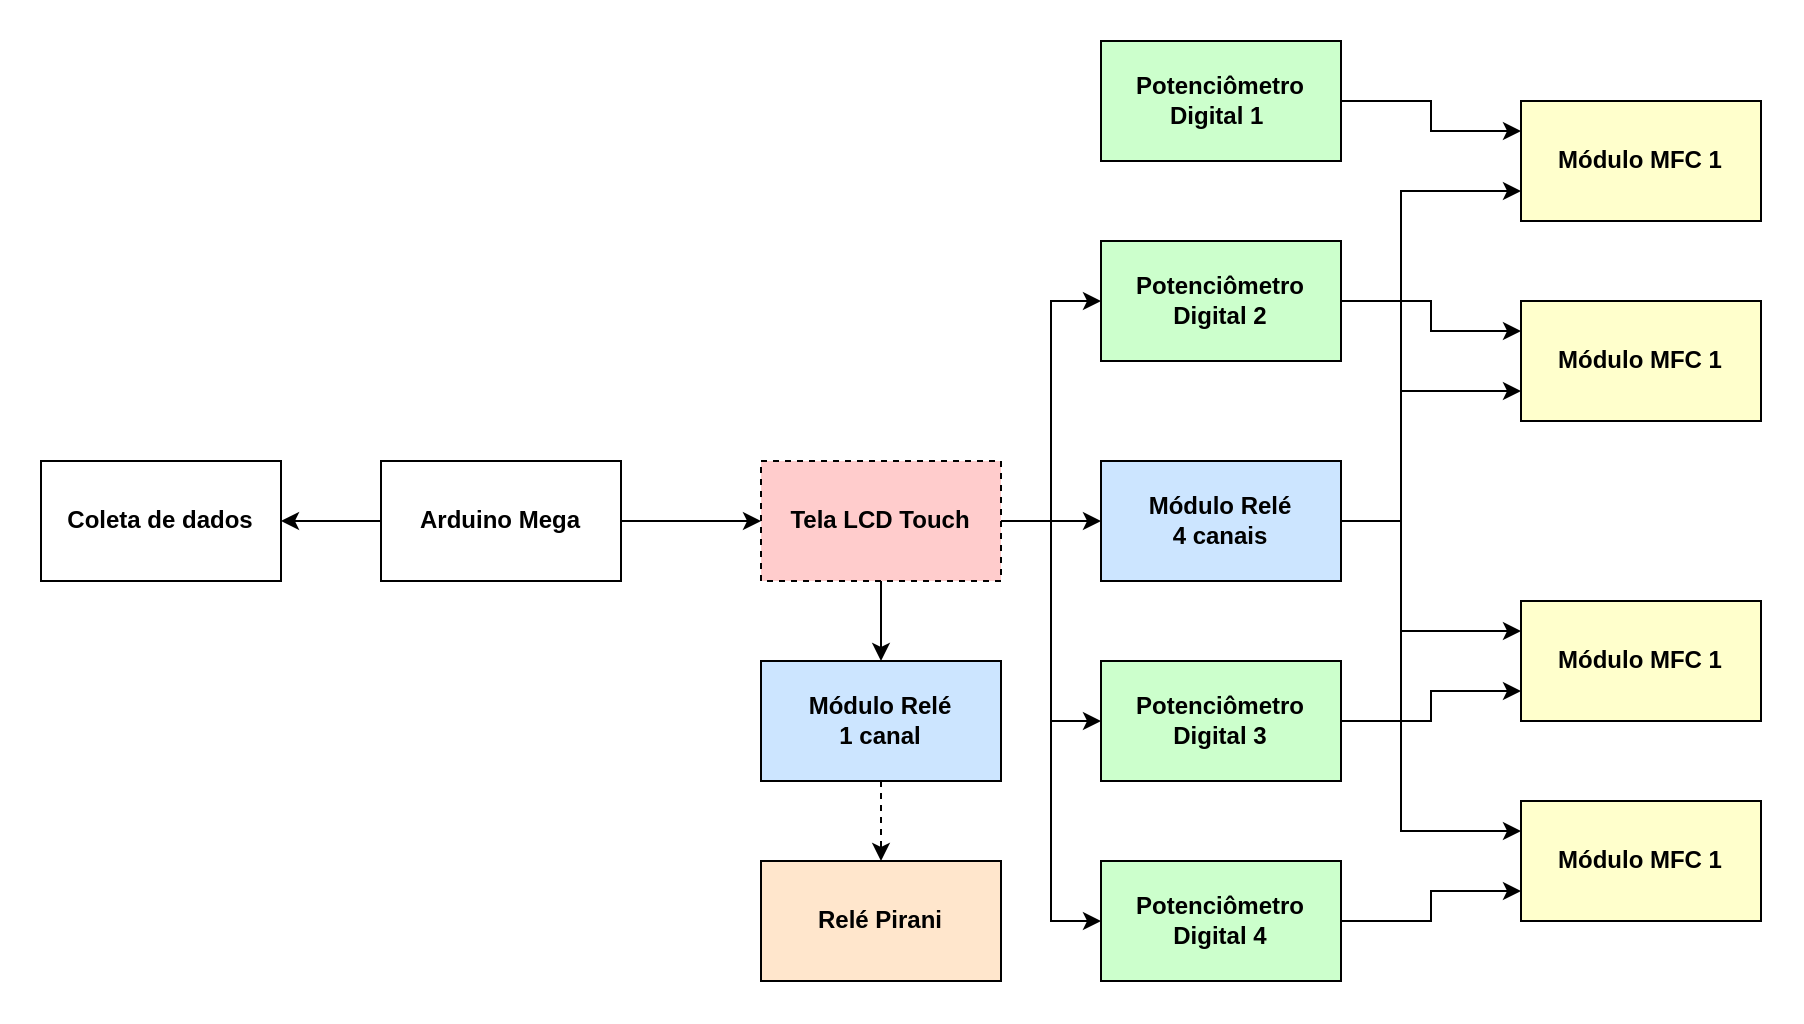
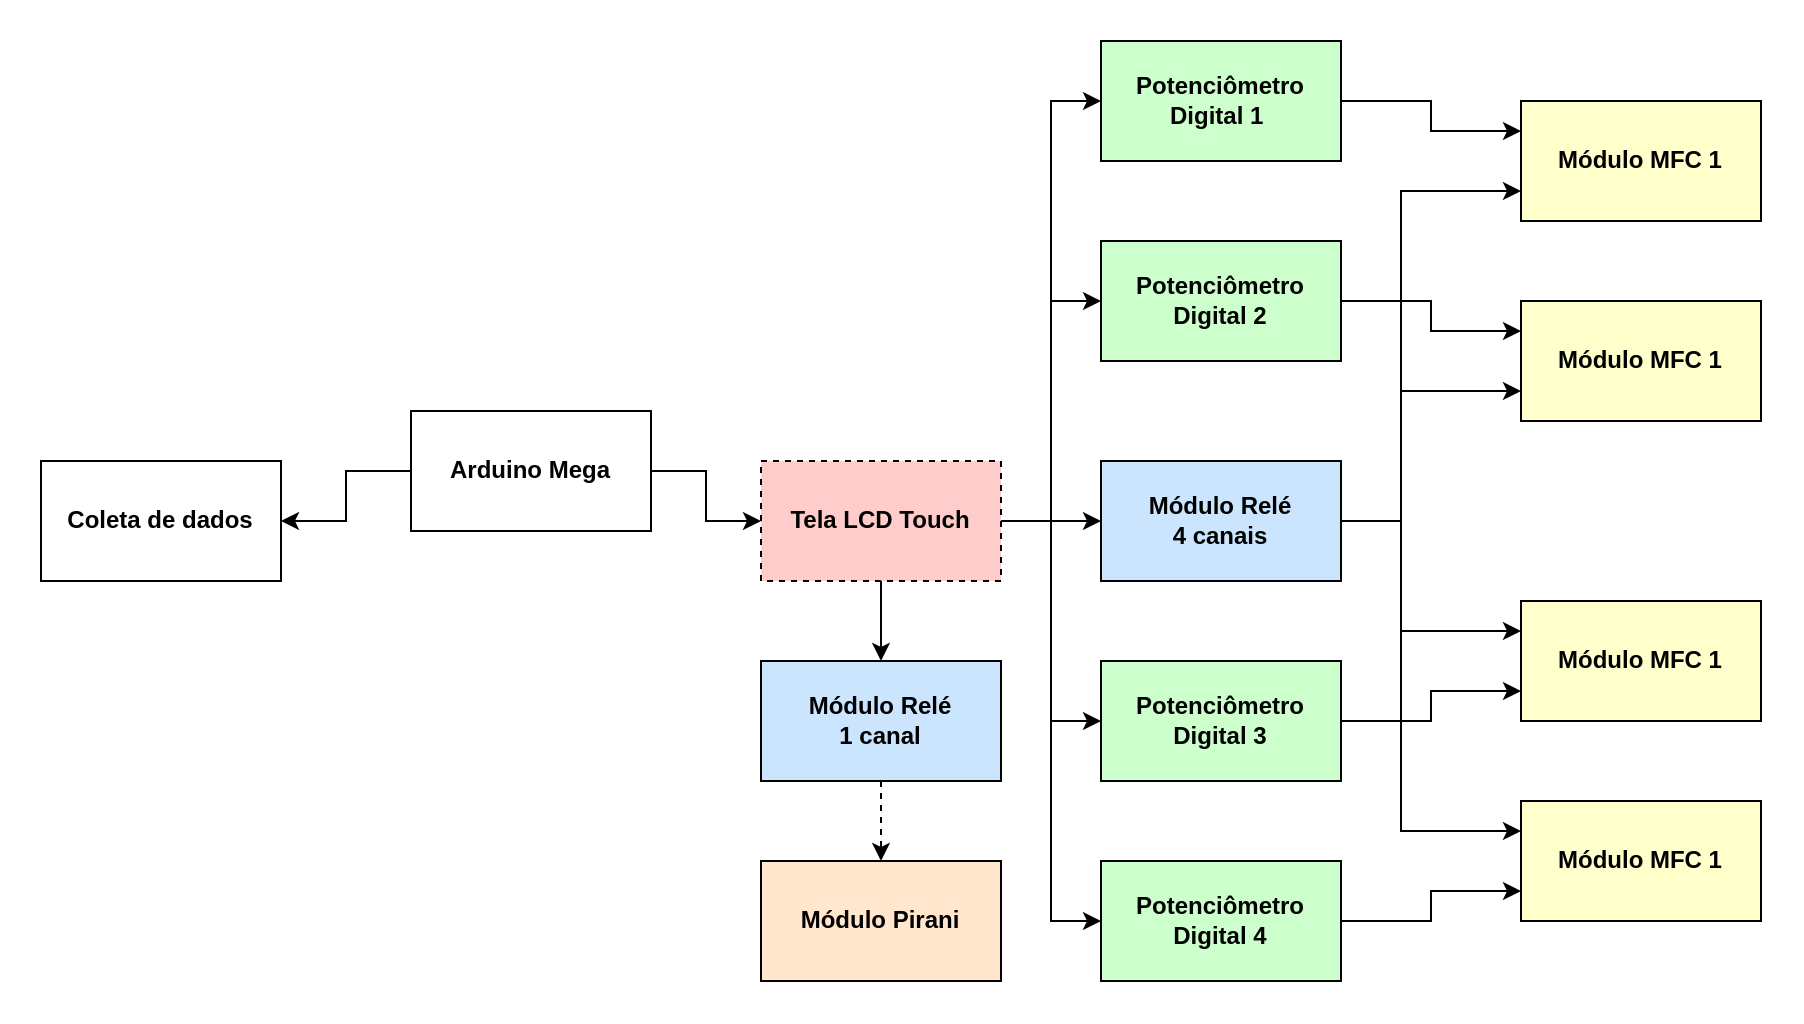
  <mxCell id="0" />
  <mxCell id="1" parent="0" />
  <mxCell id="2" style="edgeStyle=orthogonalEdgeStyle;rounded=0;orthogonalLoop=1;jettySize=auto;html=1;exitX=1;exitY=0.5;exitDx=0;exitDy=0;entryX=0;entryY=0.5;entryDx=0;entryDy=0;labelBackgroundColor=default;fontColor=default;strokeColor=default;" edge="1" parent="1" source="4" target="11"><mxGeometry relative="1" as="geometry" /></mxCell>
  <mxCell id="3" value="" style="edgeStyle=orthogonalEdgeStyle;rounded=0;orthogonalLoop=1;jettySize=auto;html=1;labelBackgroundColor=default;fontColor=default;strokeColor=default;" edge="1" parent="1" source="4" target="32"><mxGeometry relative="1" as="geometry" /></mxCell>
- <mxCell id="4" value="Arduino Mega" style="rounded=0;whiteSpace=wrap;html=1;fillColor=default;strokeColor=default;fontColor=default;fontStyle=1" vertex="1" parent="1"><mxGeometry x="190" y="230" width="120" height="60" as="geometry" /></mxCell>
+ <mxCell id="4" value="Arduino Mega" style="rounded=0;whiteSpace=wrap;html=1;fillColor=default;strokeColor=default;fontColor=default;fontStyle=1" vertex="1" parent="1"><mxGeometry x="205" y="205" width="120" height="60" as="geometry" /></mxCell>
  <mxCell id="5" style="edgeStyle=orthogonalEdgeStyle;rounded=0;orthogonalLoop=1;jettySize=auto;html=1;exitX=1;exitY=0.5;exitDx=0;exitDy=0;fontColor=default;entryX=0;entryY=0.5;entryDx=0;entryDy=0;strokeColor=default;labelBackgroundColor=default;" edge="1" parent="1" source="11" target="16"><mxGeometry relative="1" as="geometry"><mxPoint x="530" y="260" as="targetPoint" /></mxGeometry></mxCell>
  <mxCell id="6" style="edgeStyle=orthogonalEdgeStyle;rounded=0;orthogonalLoop=1;jettySize=auto;html=1;exitX=1;exitY=0.5;exitDx=0;exitDy=0;entryX=0;entryY=0.5;entryDx=0;entryDy=0;labelBackgroundColor=default;fontColor=default;strokeColor=default;" edge="1" parent="1" source="11" target="28"><mxGeometry relative="1" as="geometry" /></mxCell>
  <mxCell id="7" style="edgeStyle=orthogonalEdgeStyle;rounded=0;orthogonalLoop=1;jettySize=auto;html=1;exitX=1;exitY=0.5;exitDx=0;exitDy=0;entryX=0;entryY=0.5;entryDx=0;entryDy=0;labelBackgroundColor=default;fontColor=default;strokeColor=default;" edge="1" parent="1" source="11" target="30"><mxGeometry relative="1" as="geometry" /></mxCell>
  <mxCell id="8" style="edgeStyle=orthogonalEdgeStyle;rounded=0;orthogonalLoop=1;jettySize=auto;html=1;exitX=1;exitY=0.5;exitDx=0;exitDy=0;entryX=0;entryY=0.5;entryDx=0;entryDy=0;labelBackgroundColor=default;fontColor=default;strokeColor=default;" edge="1" parent="1" source="11" target="26"><mxGeometry relative="1" as="geometry" /></mxCell>
+ <mxCell id="9" style="edgeStyle=orthogonalEdgeStyle;rounded=0;orthogonalLoop=1;jettySize=auto;html=1;exitX=1;exitY=0.5;exitDx=0;exitDy=0;entryX=0;entryY=0.5;entryDx=0;entryDy=0;labelBackgroundColor=default;fontColor=default;strokeColor=default;" edge="1" parent="1" source="11" target="24"><mxGeometry relative="1" as="geometry" /></mxCell>
  <mxCell id="10" style="edgeStyle=orthogonalEdgeStyle;rounded=0;orthogonalLoop=1;jettySize=auto;html=1;exitX=0.5;exitY=1;exitDx=0;exitDy=0;entryX=0.5;entryY=0;entryDx=0;entryDy=0;labelBackgroundColor=default;fontColor=default;strokeColor=default;" edge="1" parent="1" source="11" target="22"><mxGeometry relative="1" as="geometry" /></mxCell>
  <mxCell id="11" value="Tela LCD Touch" style="rounded=0;whiteSpace=wrap;html=1;fillColor=#FFCCCC;strokeColor=default;fontColor=default;fontStyle=1;dashed=1;" vertex="1" parent="1"><mxGeometry x="380" y="230" width="120" height="60" as="geometry" /></mxCell>
  <mxCell id="12" style="edgeStyle=orthogonalEdgeStyle;rounded=0;orthogonalLoop=1;jettySize=auto;html=1;exitX=1;exitY=0.5;exitDx=0;exitDy=0;entryX=0;entryY=0.75;entryDx=0;entryDy=0;labelBackgroundColor=default;fontColor=default;strokeColor=default;" edge="1" parent="1" source="16" target="18"><mxGeometry relative="1" as="geometry"><Array as="points"><mxPoint x="700" y="260" /><mxPoint x="700" y="95" /></Array></mxGeometry></mxCell>
  <mxCell id="13" style="edgeStyle=orthogonalEdgeStyle;rounded=0;orthogonalLoop=1;jettySize=auto;html=1;exitX=1;exitY=0.5;exitDx=0;exitDy=0;entryX=0;entryY=0.75;entryDx=0;entryDy=0;labelBackgroundColor=default;fontColor=default;strokeColor=default;" edge="1" parent="1" source="16" target="17"><mxGeometry relative="1" as="geometry"><Array as="points"><mxPoint x="700" y="260" /><mxPoint x="700" y="195" /></Array></mxGeometry></mxCell>
  <mxCell id="14" style="edgeStyle=orthogonalEdgeStyle;rounded=0;orthogonalLoop=1;jettySize=auto;html=1;exitX=1;exitY=0.5;exitDx=0;exitDy=0;entryX=0;entryY=0.25;entryDx=0;entryDy=0;labelBackgroundColor=default;fontColor=default;strokeColor=default;" edge="1" parent="1" source="16" target="19"><mxGeometry relative="1" as="geometry"><Array as="points"><mxPoint x="700" y="260" /><mxPoint x="700" y="315" /></Array></mxGeometry></mxCell>
  <mxCell id="15" style="edgeStyle=orthogonalEdgeStyle;rounded=0;orthogonalLoop=1;jettySize=auto;html=1;exitX=1;exitY=0.5;exitDx=0;exitDy=0;entryX=0;entryY=0.25;entryDx=0;entryDy=0;labelBackgroundColor=default;fontColor=default;strokeColor=default;" edge="1" parent="1" source="16" target="20"><mxGeometry relative="1" as="geometry"><Array as="points"><mxPoint x="700" y="260" /><mxPoint x="700" y="415" /></Array></mxGeometry></mxCell>
  <mxCell id="16" value="Módulo Relé&lt;br&gt;4 canais" style="rounded=0;whiteSpace=wrap;html=1;fillColor=#CCE5FF;strokeColor=default;fontColor=default;fontStyle=1" vertex="1" parent="1"><mxGeometry x="550" y="230" width="120" height="60" as="geometry" /></mxCell>
  <mxCell id="17" value="Módulo MFC 1" style="rounded=0;whiteSpace=wrap;html=1;fillColor=#FFFFCC;strokeColor=default;fontColor=default;fontStyle=1" vertex="1" parent="1"><mxGeometry x="760" y="150" width="120" height="60" as="geometry" /></mxCell>
  <mxCell id="18" value="Módulo MFC 1" style="rounded=0;whiteSpace=wrap;html=1;fillColor=#FFFFCC;strokeColor=default;fontColor=default;fontStyle=1" vertex="1" parent="1"><mxGeometry x="760" y="50" width="120" height="60" as="geometry" /></mxCell>
  <mxCell id="19" value="Módulo MFC 1" style="rounded=0;whiteSpace=wrap;html=1;fillColor=#FFFFCC;strokeColor=default;fontColor=default;fontStyle=1" vertex="1" parent="1"><mxGeometry x="760" y="300" width="120" height="60" as="geometry" /></mxCell>
  <mxCell id="20" value="Módulo MFC 1" style="rounded=0;whiteSpace=wrap;html=1;fillColor=#FFFFCC;strokeColor=default;fontColor=default;fontStyle=1" vertex="1" parent="1"><mxGeometry x="760" y="400" width="120" height="60" as="geometry" /></mxCell>
  <mxCell id="21" value="" style="edgeStyle=orthogonalEdgeStyle;rounded=0;orthogonalLoop=1;jettySize=auto;html=1;labelBackgroundColor=default;fontColor=default;strokeColor=default;dashed=1;" edge="1" parent="1" source="22" target="31"><mxGeometry relative="1" as="geometry" /></mxCell>
  <mxCell id="22" value="Módulo Relé&lt;br&gt;1 canal" style="rounded=0;whiteSpace=wrap;html=1;fillColor=#CCE5FF;strokeColor=default;fontColor=default;fontStyle=1" vertex="1" parent="1"><mxGeometry x="380" y="330" width="120" height="60" as="geometry" /></mxCell>
  <mxCell id="23" style="edgeStyle=orthogonalEdgeStyle;rounded=0;orthogonalLoop=1;jettySize=auto;html=1;exitX=1;exitY=0.5;exitDx=0;exitDy=0;entryX=0;entryY=0.25;entryDx=0;entryDy=0;labelBackgroundColor=default;fontColor=default;strokeColor=default;" edge="1" parent="1" source="24" target="18"><mxGeometry relative="1" as="geometry" /></mxCell>
  <mxCell id="24" value="Potenciômetro&lt;br&gt;Digital 1&amp;nbsp;" style="rounded=0;whiteSpace=wrap;html=1;fillColor=#CCFFCC;strokeColor=default;fontColor=default;fontStyle=1" vertex="1" parent="1"><mxGeometry x="550" y="20" width="120" height="60" as="geometry" /></mxCell>
  <mxCell id="25" style="edgeStyle=orthogonalEdgeStyle;rounded=0;orthogonalLoop=1;jettySize=auto;html=1;exitX=1;exitY=0.5;exitDx=0;exitDy=0;entryX=0;entryY=0.25;entryDx=0;entryDy=0;labelBackgroundColor=default;fontColor=default;strokeColor=default;" edge="1" parent="1" source="26" target="17"><mxGeometry relative="1" as="geometry" /></mxCell>
  <mxCell id="26" value="Potenciômetro&lt;br&gt;Digital 2" style="rounded=0;whiteSpace=wrap;html=1;fillColor=#CCFFCC;strokeColor=default;fontColor=default;fontStyle=1" vertex="1" parent="1"><mxGeometry x="550" y="120" width="120" height="60" as="geometry" /></mxCell>
  <mxCell id="27" style="edgeStyle=orthogonalEdgeStyle;rounded=0;orthogonalLoop=1;jettySize=auto;html=1;exitX=1;exitY=0.5;exitDx=0;exitDy=0;entryX=0;entryY=0.75;entryDx=0;entryDy=0;labelBackgroundColor=default;fontColor=default;strokeColor=default;" edge="1" parent="1" source="28" target="19"><mxGeometry relative="1" as="geometry" /></mxCell>
  <mxCell id="28" value="Potenciômetro&lt;br&gt;Digital 3" style="rounded=0;whiteSpace=wrap;html=1;fillColor=#CCFFCC;strokeColor=default;fontColor=default;fontStyle=1" vertex="1" parent="1"><mxGeometry x="550" y="330" width="120" height="60" as="geometry" /></mxCell>
  <mxCell id="29" style="edgeStyle=orthogonalEdgeStyle;rounded=0;orthogonalLoop=1;jettySize=auto;html=1;exitX=1;exitY=0.5;exitDx=0;exitDy=0;entryX=0;entryY=0.75;entryDx=0;entryDy=0;labelBackgroundColor=default;fontColor=default;strokeColor=default;" edge="1" parent="1" source="30" target="20"><mxGeometry relative="1" as="geometry" /></mxCell>
  <mxCell id="30" value="Potenciômetro&lt;br&gt;Digital 4" style="rounded=0;whiteSpace=wrap;html=1;fillColor=#CCFFCC;strokeColor=default;fontColor=default;fontStyle=1" vertex="1" parent="1"><mxGeometry x="550" y="430" width="120" height="60" as="geometry" /></mxCell>
- <mxCell id="31" value="Relé Pirani" style="rounded=0;whiteSpace=wrap;html=1;fillColor=#FFE6CC;strokeColor=default;fontColor=default;fontStyle=1" vertex="1" parent="1"><mxGeometry x="380" y="430" width="120" height="60" as="geometry" /></mxCell>
+ <mxCell id="31" value="Módulo Pirani" style="rounded=0;whiteSpace=wrap;html=1;fillColor=#FFE6CC;strokeColor=default;fontColor=default;fontStyle=1" vertex="1" parent="1"><mxGeometry x="380" y="430" width="120" height="60" as="geometry" /></mxCell>
  <mxCell id="32" value="Coleta de dados" style="rounded=0;whiteSpace=wrap;html=1;fontColor=default;strokeColor=default;fillColor=#FFFFFF;fontStyle=1" vertex="1" parent="1"><mxGeometry x="20" y="230" width="120" height="60" as="geometry" /></mxCell>
